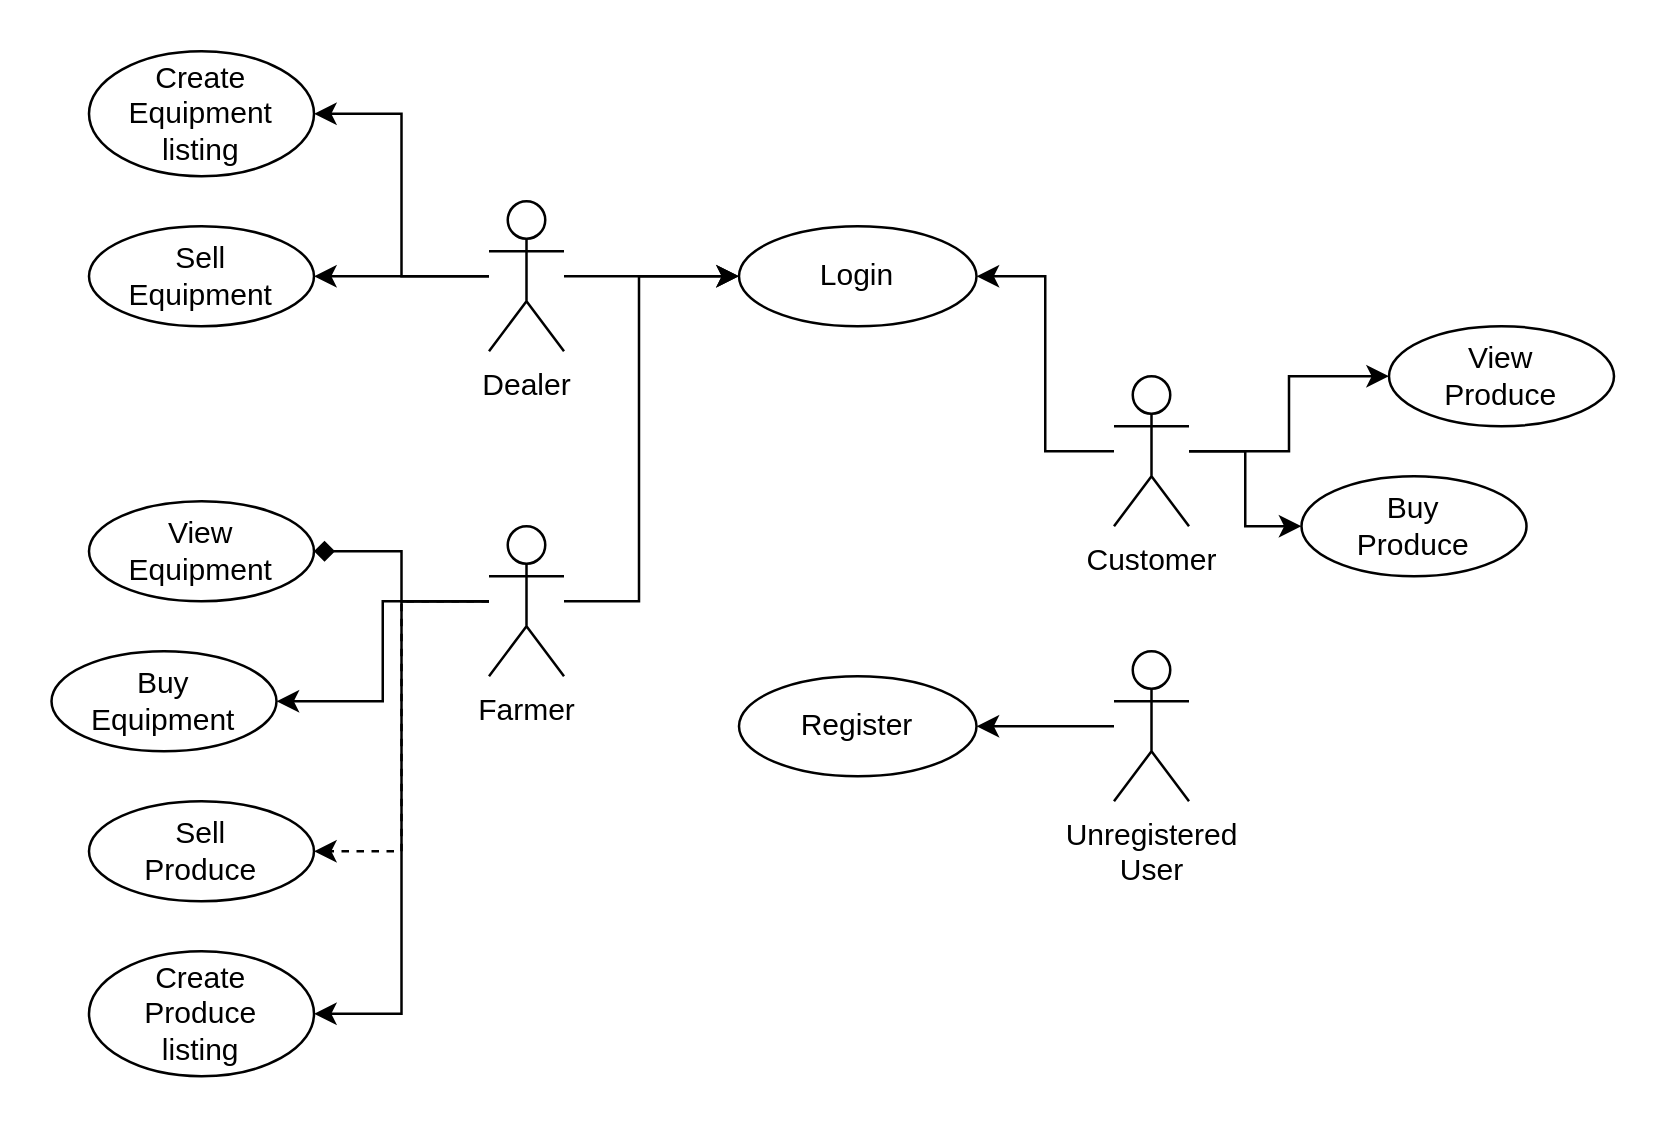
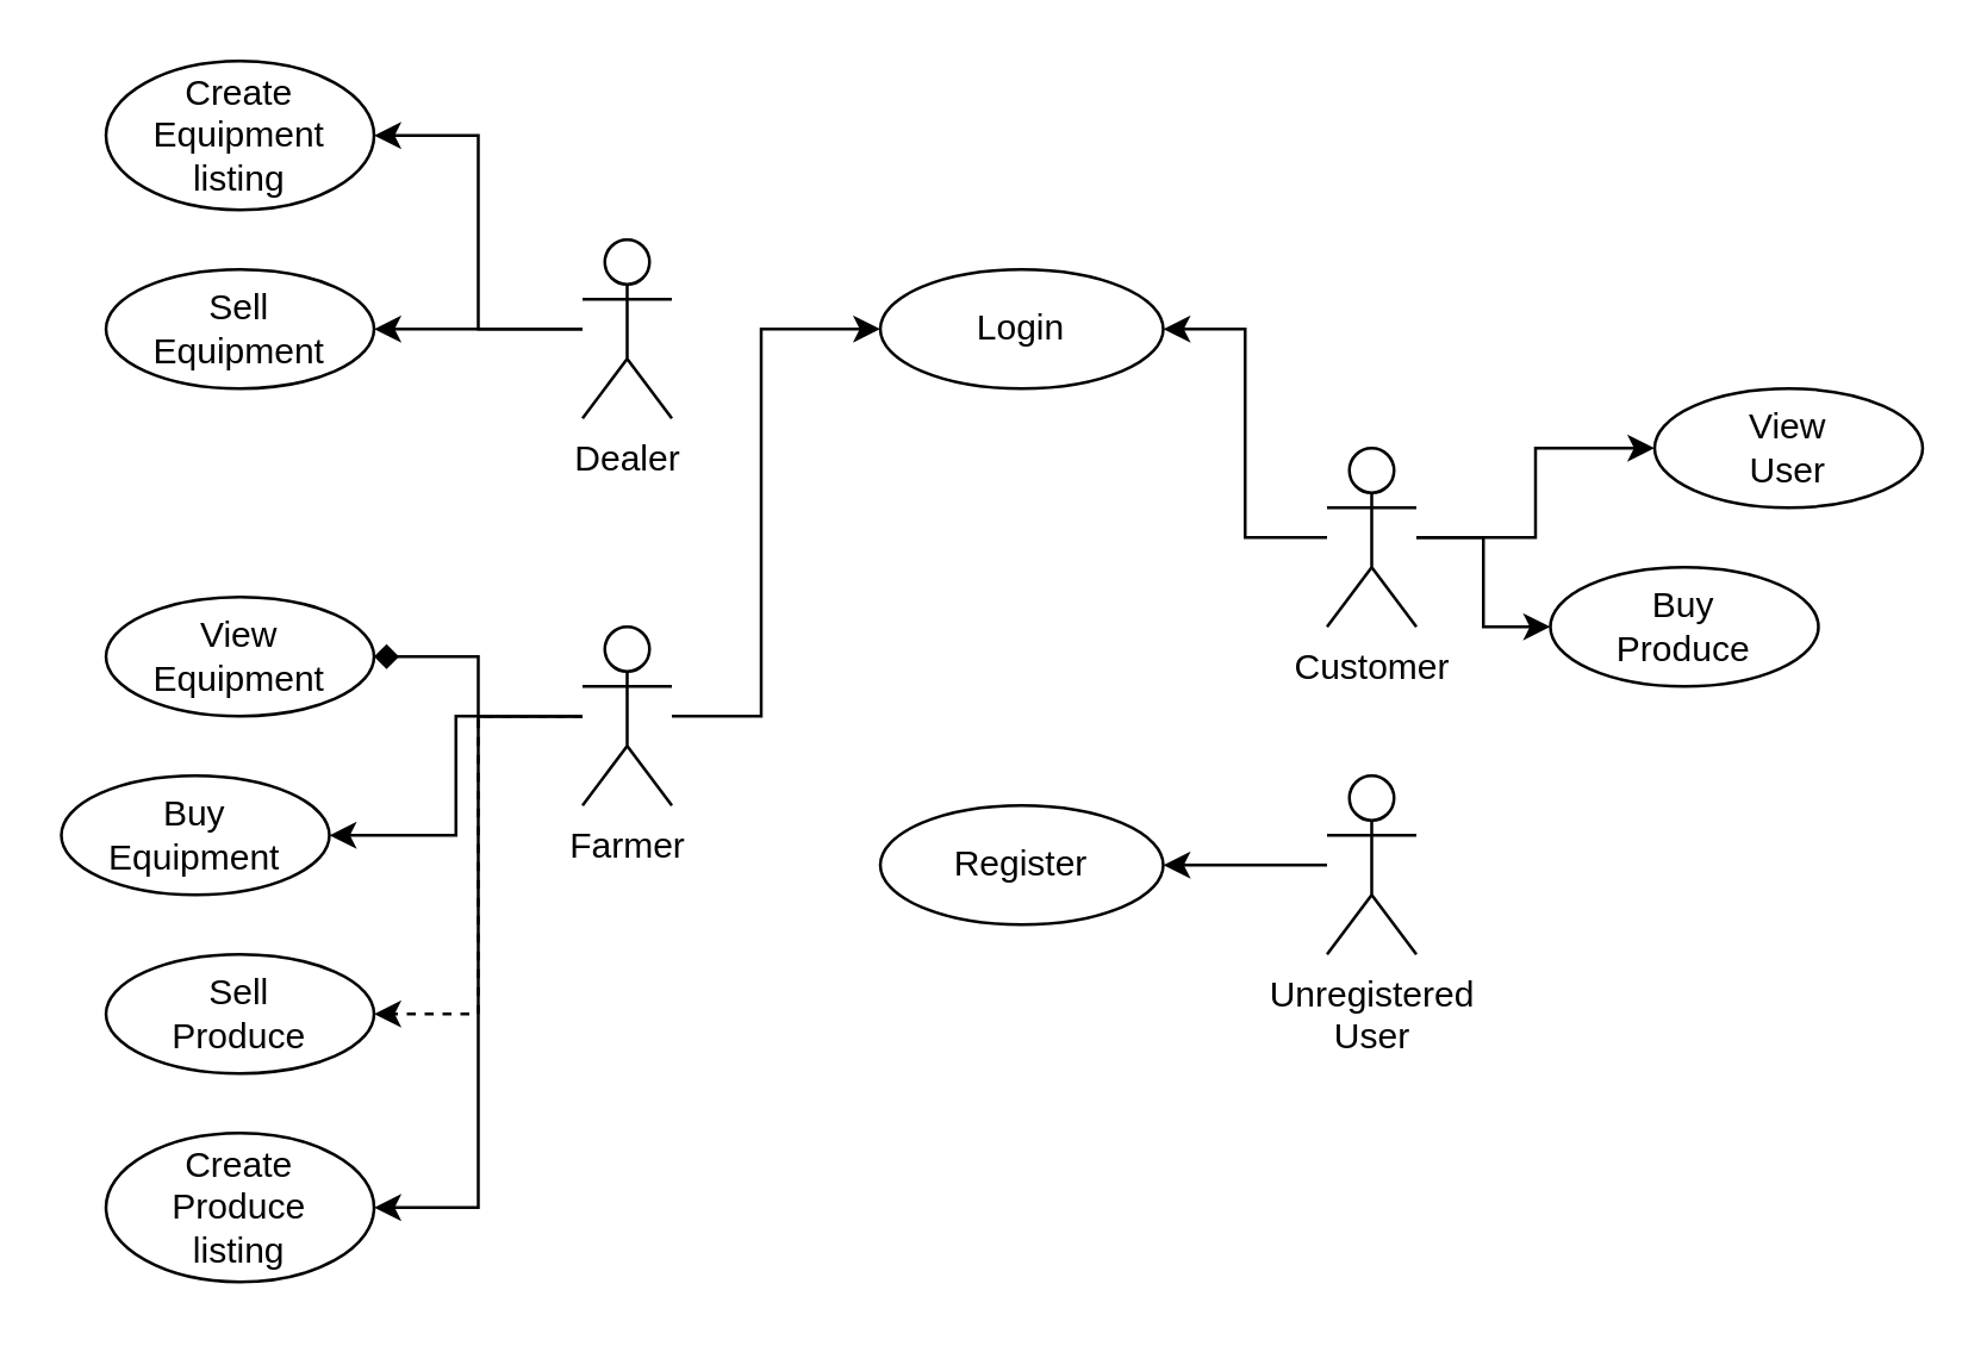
  <mxCell id="0" />
  <mxCell id="1" parent="0" />
  <mxCell id="2" style="edgeStyle=orthogonalEdgeStyle;rounded=0;orthogonalLoop=1;jettySize=auto;html=1;entryX=0;entryY=0.5;entryDx=0;entryDy=0;" edge="1" parent="1" source="7" target="18"><mxGeometry relative="1" as="geometry"><Array as="points"><mxPoint x="255" y="240" /><mxPoint x="255" y="110" /></Array></mxGeometry></mxCell>
  <mxCell id="3" style="edgeStyle=orthogonalEdgeStyle;rounded=0;orthogonalLoop=1;jettySize=auto;html=1;entryX=1;entryY=0.5;entryDx=0;entryDy=0;dashed=1;" edge="1" parent="1" source="7" target="22"><mxGeometry relative="1" as="geometry" /></mxCell>
  <mxCell id="4" style="edgeStyle=orthogonalEdgeStyle;rounded=0;orthogonalLoop=1;jettySize=auto;html=1;endArrow=diamond;" edge="1" parent="1" source="7" target="23"><mxGeometry relative="1" as="geometry" /></mxCell>
  <mxCell id="5" style="edgeStyle=orthogonalEdgeStyle;rounded=0;orthogonalLoop=1;jettySize=auto;html=1;entryX=1;entryY=0.5;entryDx=0;entryDy=0;" edge="1" parent="1" source="7" target="24"><mxGeometry relative="1" as="geometry" /></mxCell>
  <mxCell id="6" style="edgeStyle=orthogonalEdgeStyle;rounded=0;orthogonalLoop=1;jettySize=auto;html=1;entryX=1;entryY=0.5;entryDx=0;entryDy=0;" edge="1" parent="1" source="7" target="26"><mxGeometry relative="1" as="geometry" /></mxCell>
  <mxCell id="7" value="Farmer" style="shape=umlActor;verticalLabelPosition=bottom;verticalAlign=top;html=1;outlineConnect=0;" vertex="1" parent="1"><mxGeometry x="195" y="210" width="30" height="60" as="geometry" /></mxCell>
- <mxCell id="8" style="edgeStyle=orthogonalEdgeStyle;rounded=0;orthogonalLoop=1;jettySize=auto;html=1;entryX=0;entryY=0.5;entryDx=0;entryDy=0;" edge="1" parent="1" source="11" target="18"><mxGeometry relative="1" as="geometry" /></mxCell>
  <mxCell id="9" style="edgeStyle=orthogonalEdgeStyle;rounded=0;orthogonalLoop=1;jettySize=auto;html=1;entryX=1;entryY=0.5;entryDx=0;entryDy=0;" edge="1" parent="1" source="11" target="25"><mxGeometry relative="1" as="geometry" /></mxCell>
  <mxCell id="10" style="edgeStyle=orthogonalEdgeStyle;rounded=0;orthogonalLoop=1;jettySize=auto;html=1;entryX=1;entryY=0.5;entryDx=0;entryDy=0;" edge="1" parent="1" source="11" target="27"><mxGeometry relative="1" as="geometry" /></mxCell>
  <mxCell id="11" value="Dealer" style="shape=umlActor;verticalLabelPosition=bottom;verticalAlign=top;html=1;outlineConnect=0;" vertex="1" parent="1"><mxGeometry x="195" y="80" width="30" height="60" as="geometry" /></mxCell>
  <mxCell id="12" style="edgeStyle=orthogonalEdgeStyle;rounded=0;orthogonalLoop=1;jettySize=auto;html=1;entryX=1;entryY=0.5;entryDx=0;entryDy=0;" edge="1" parent="1" source="15" target="18"><mxGeometry relative="1" as="geometry" /></mxCell>
  <mxCell id="13" style="edgeStyle=orthogonalEdgeStyle;rounded=0;orthogonalLoop=1;jettySize=auto;html=1;" edge="1" parent="1" source="15" target="20"><mxGeometry relative="1" as="geometry" /></mxCell>
  <mxCell id="14" style="edgeStyle=orthogonalEdgeStyle;rounded=0;orthogonalLoop=1;jettySize=auto;html=1;" edge="1" parent="1" source="15" target="21"><mxGeometry relative="1" as="geometry" /></mxCell>
  <mxCell id="15" value="Customer" style="shape=umlActor;verticalLabelPosition=bottom;verticalAlign=top;html=1;outlineConnect=0;" vertex="1" parent="1"><mxGeometry x="445" y="150" width="30" height="60" as="geometry" /></mxCell>
  <mxCell id="16" style="edgeStyle=orthogonalEdgeStyle;rounded=0;orthogonalLoop=1;jettySize=auto;html=1;" edge="1" parent="1" source="17" target="19"><mxGeometry relative="1" as="geometry"><Array as="points"><mxPoint x="470" y="290" /><mxPoint x="470" y="290" /></Array></mxGeometry></mxCell>
  <mxCell id="17" value="Unregistered&lt;div&gt;User&lt;/div&gt;" style="shape=umlActor;verticalLabelPosition=bottom;verticalAlign=top;html=1;outlineConnect=0;" vertex="1" parent="1"><mxGeometry x="445" y="260" width="30" height="60" as="geometry" /></mxCell>
  <mxCell id="18" value="Login" style="ellipse;whiteSpace=wrap;html=1;" vertex="1" parent="1"><mxGeometry x="295" y="90" width="95" height="40" as="geometry" /></mxCell>
  <mxCell id="19" value="Register" style="ellipse;whiteSpace=wrap;html=1;" vertex="1" parent="1"><mxGeometry x="295" y="270" width="95" height="40" as="geometry" /></mxCell>
- <mxCell id="20" value="View&lt;br&gt;Produce" style="ellipse;whiteSpace=wrap;html=1;" vertex="1" parent="1"><mxGeometry x="555" y="130" width="90" height="40" as="geometry" /></mxCell>
+ <mxCell id="20" value="View&lt;br&gt;User" style="ellipse;whiteSpace=wrap;html=1;" vertex="1" parent="1"><mxGeometry x="555" y="130" width="90" height="40" as="geometry" /></mxCell>
  <mxCell id="21" value="Buy&lt;br&gt;Produce" style="ellipse;whiteSpace=wrap;html=1;" vertex="1" parent="1"><mxGeometry x="520" y="190" width="90" height="40" as="geometry" /></mxCell>
  <mxCell id="22" value="Sell&lt;div&gt;Produce&lt;/div&gt;" style="ellipse;whiteSpace=wrap;html=1;" vertex="1" parent="1"><mxGeometry x="35" y="320" width="90" height="40" as="geometry" /></mxCell>
  <mxCell id="23" value="View&lt;br&gt;Equipment" style="ellipse;whiteSpace=wrap;html=1;" vertex="1" parent="1"><mxGeometry x="35" y="200" width="90" height="40" as="geometry" /></mxCell>
  <mxCell id="24" value="Buy&lt;br&gt;Equipment" style="ellipse;whiteSpace=wrap;html=1;" vertex="1" parent="1"><mxGeometry x="20" y="260" width="90" height="40" as="geometry" /></mxCell>
  <mxCell id="25" value="Sell&lt;div&gt;Equipment&lt;/div&gt;" style="ellipse;whiteSpace=wrap;html=1;" vertex="1" parent="1"><mxGeometry x="35" y="90" width="90" height="40" as="geometry" /></mxCell>
  <mxCell id="26" value="Create&lt;div&gt;Produce&lt;br&gt;listing&lt;/div&gt;" style="ellipse;whiteSpace=wrap;html=1;" vertex="1" parent="1"><mxGeometry x="35" y="380" width="90" height="50" as="geometry" /></mxCell>
  <mxCell id="27" value="Create&lt;div&gt;Equipment&lt;/div&gt;&lt;div&gt;listing&lt;/div&gt;" style="ellipse;whiteSpace=wrap;html=1;" vertex="1" parent="1"><mxGeometry x="35" y="20" width="90" height="50" as="geometry" /></mxCell>
